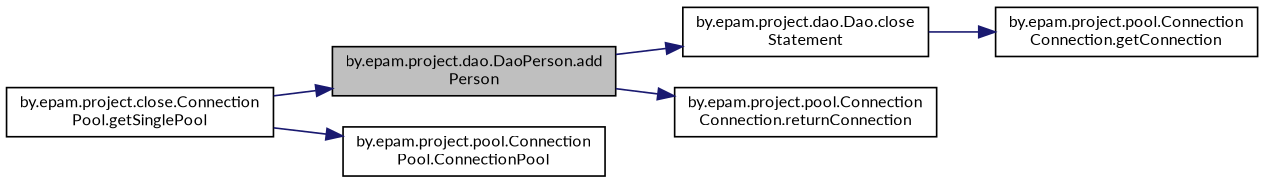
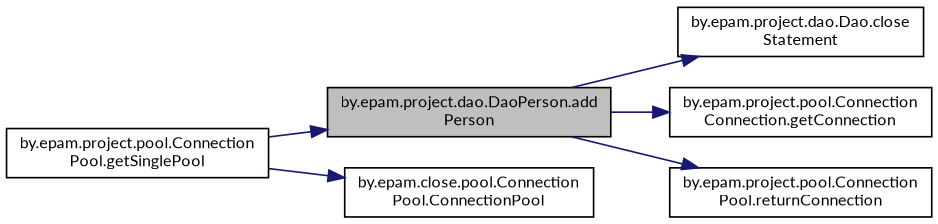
  digraph {
    fontname=Lato
    rankdir=LR
    node [color=black fontname=Lato fontsize=10 shape=record]
    edge [color=midnightblue fontname=Lato fontsize=10 labelfontname=FreeSans labelfontsize=10 style=solid]
    n1 [fillcolor=grey75 fontcolor=black height=0.2 label="by.epam.project.dao.DaoPerson.add\lPerson" style=filled width=0.4]
    n2 [height=0.2 label="by.epam.project.dao.Dao.close\lStatement" width=0.4]
    n3 [height=0.2 label="by.epam.project.pool.Connection\lConnection.getConnection" width=0.4]
-   n4 [height=0.2 label="by.epam.project.pool.Connection\lConnection.returnConnection" width=0.4]
-   n5 [height=0.2 label="by.epam.project.close.Connection\lPool.getSinglePool" width=0.4]
-   n6 [height=0.2 label="by.epam.project.pool.Connection\lPool.ConnectionPool" width=0.4]
+   n4 [height=0.2 label="by.epam.project.pool.Connection\lPool.returnConnection" width=0.4]
+   n5 [height=0.2 label="by.epam.project.pool.Connection\lPool.getSinglePool" width=0.4]
+   n6 [height=0.2 label="by.epam.close.pool.Connection\lPool.ConnectionPool" width=0.4]
    n1 -> n2
-   n2 -> n3
+   n1 -> n3
    n1 -> n4
    n5 -> n1
    n5 -> n6
  }
